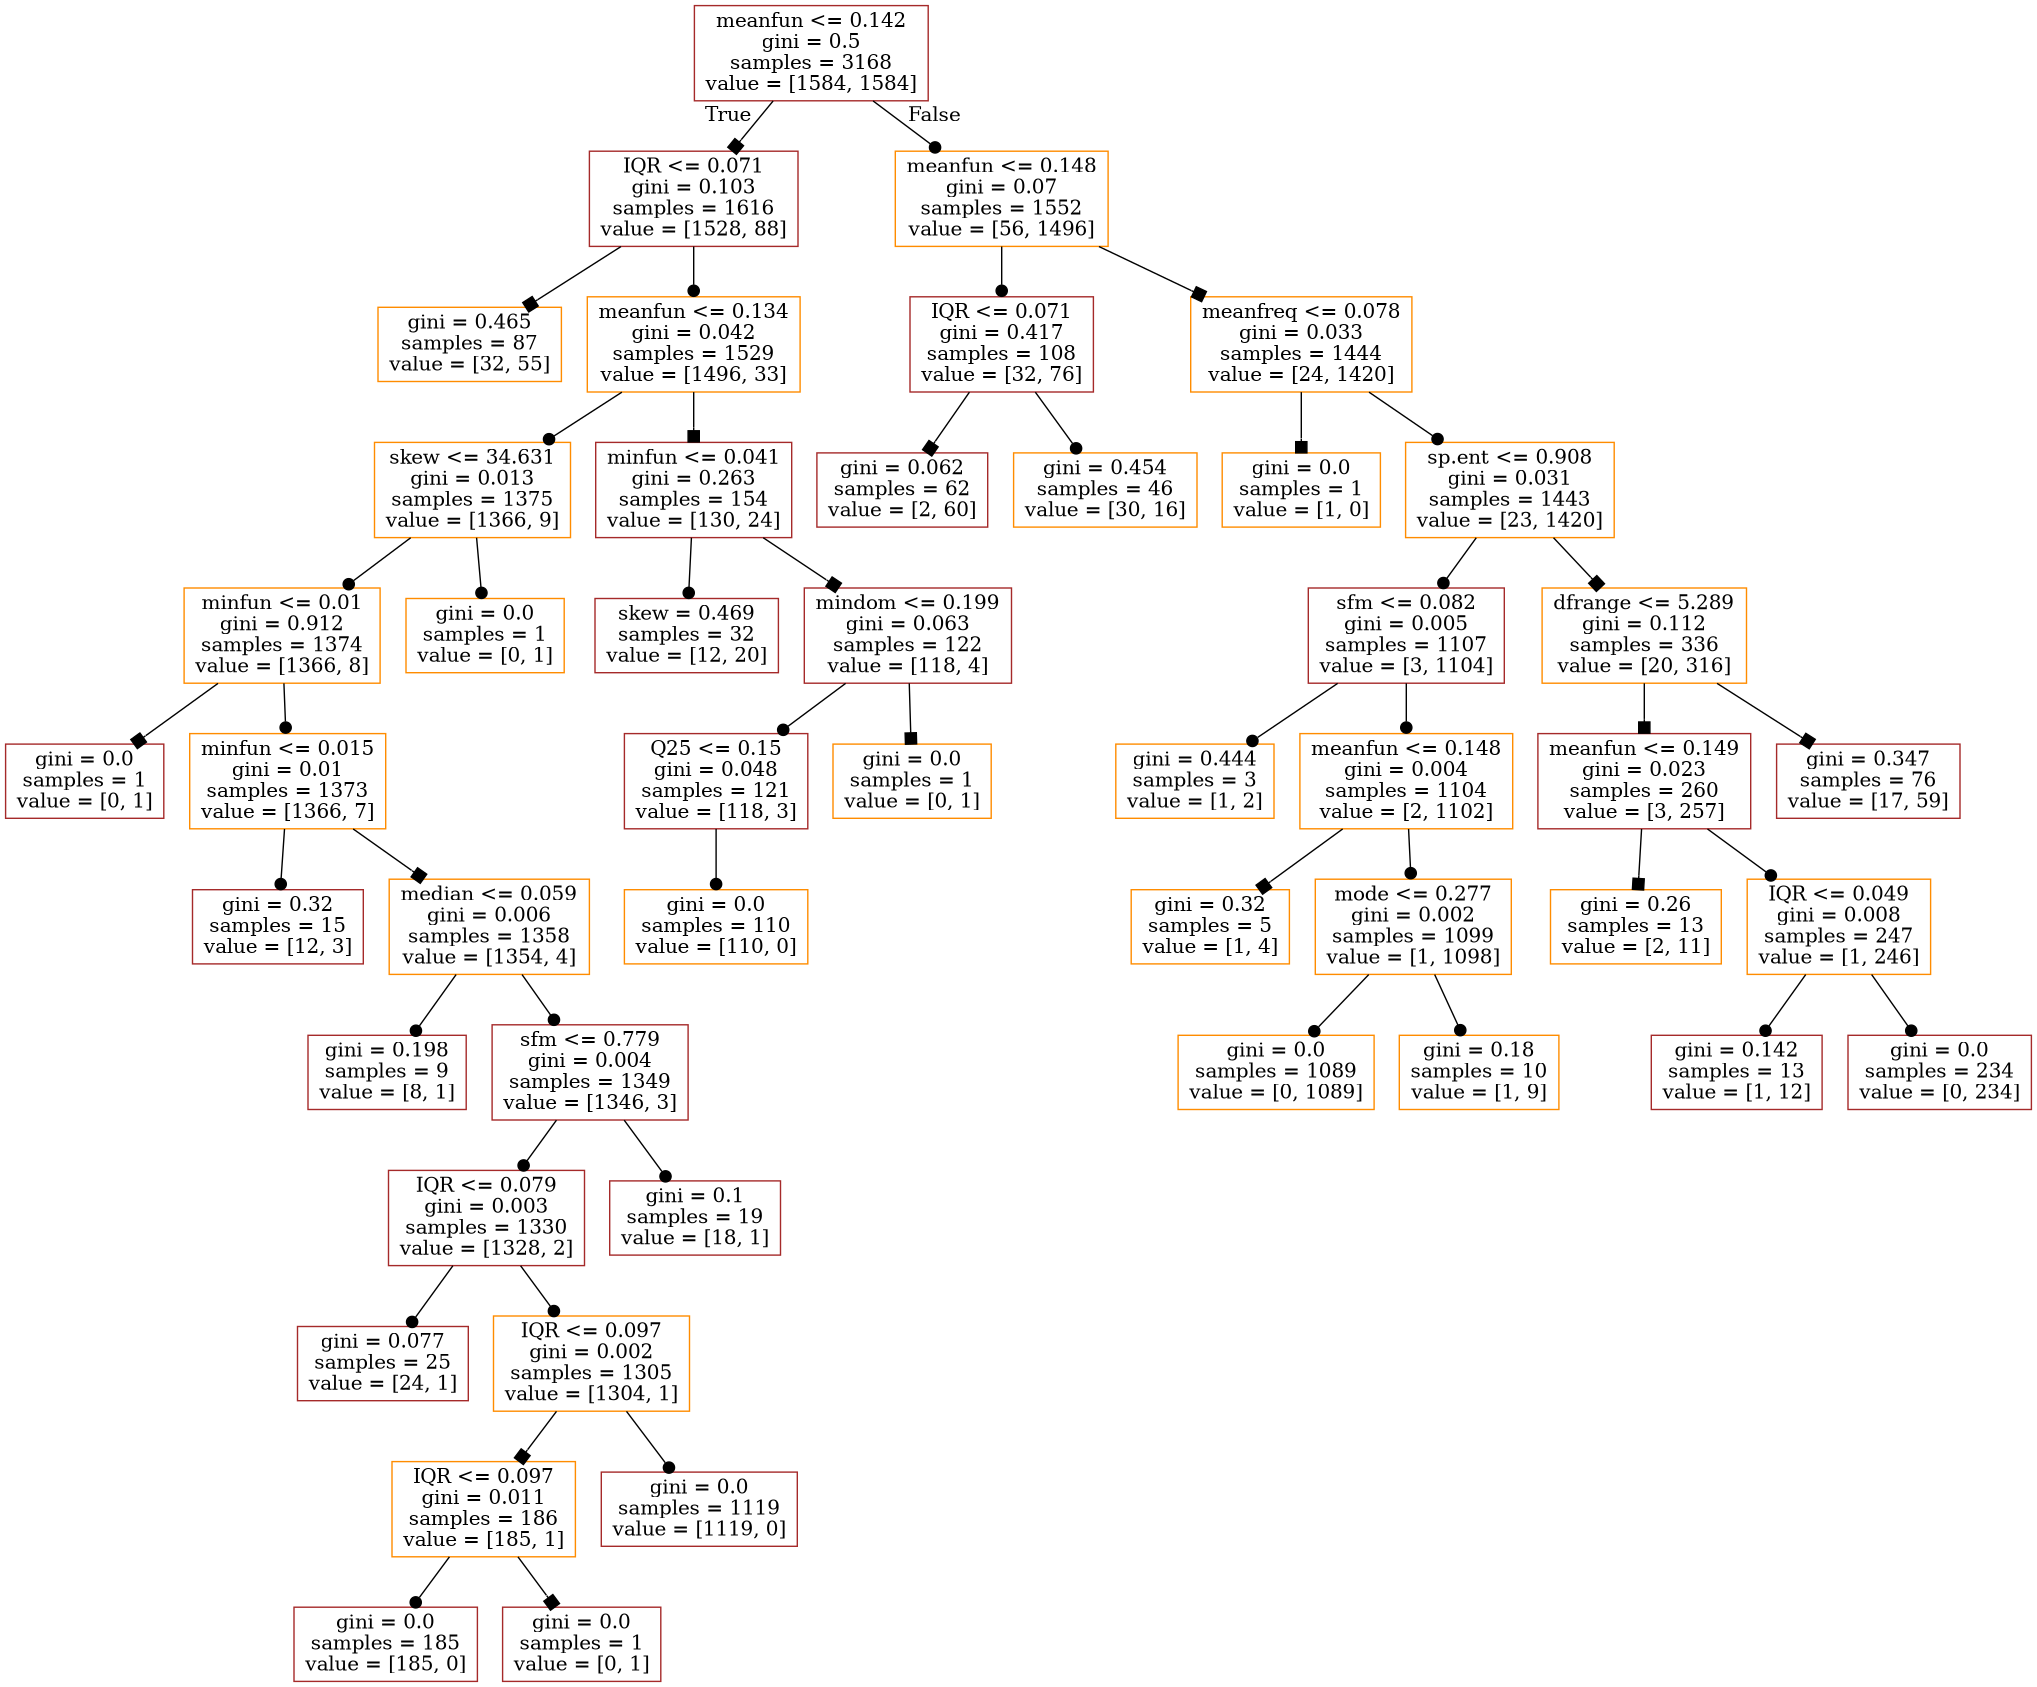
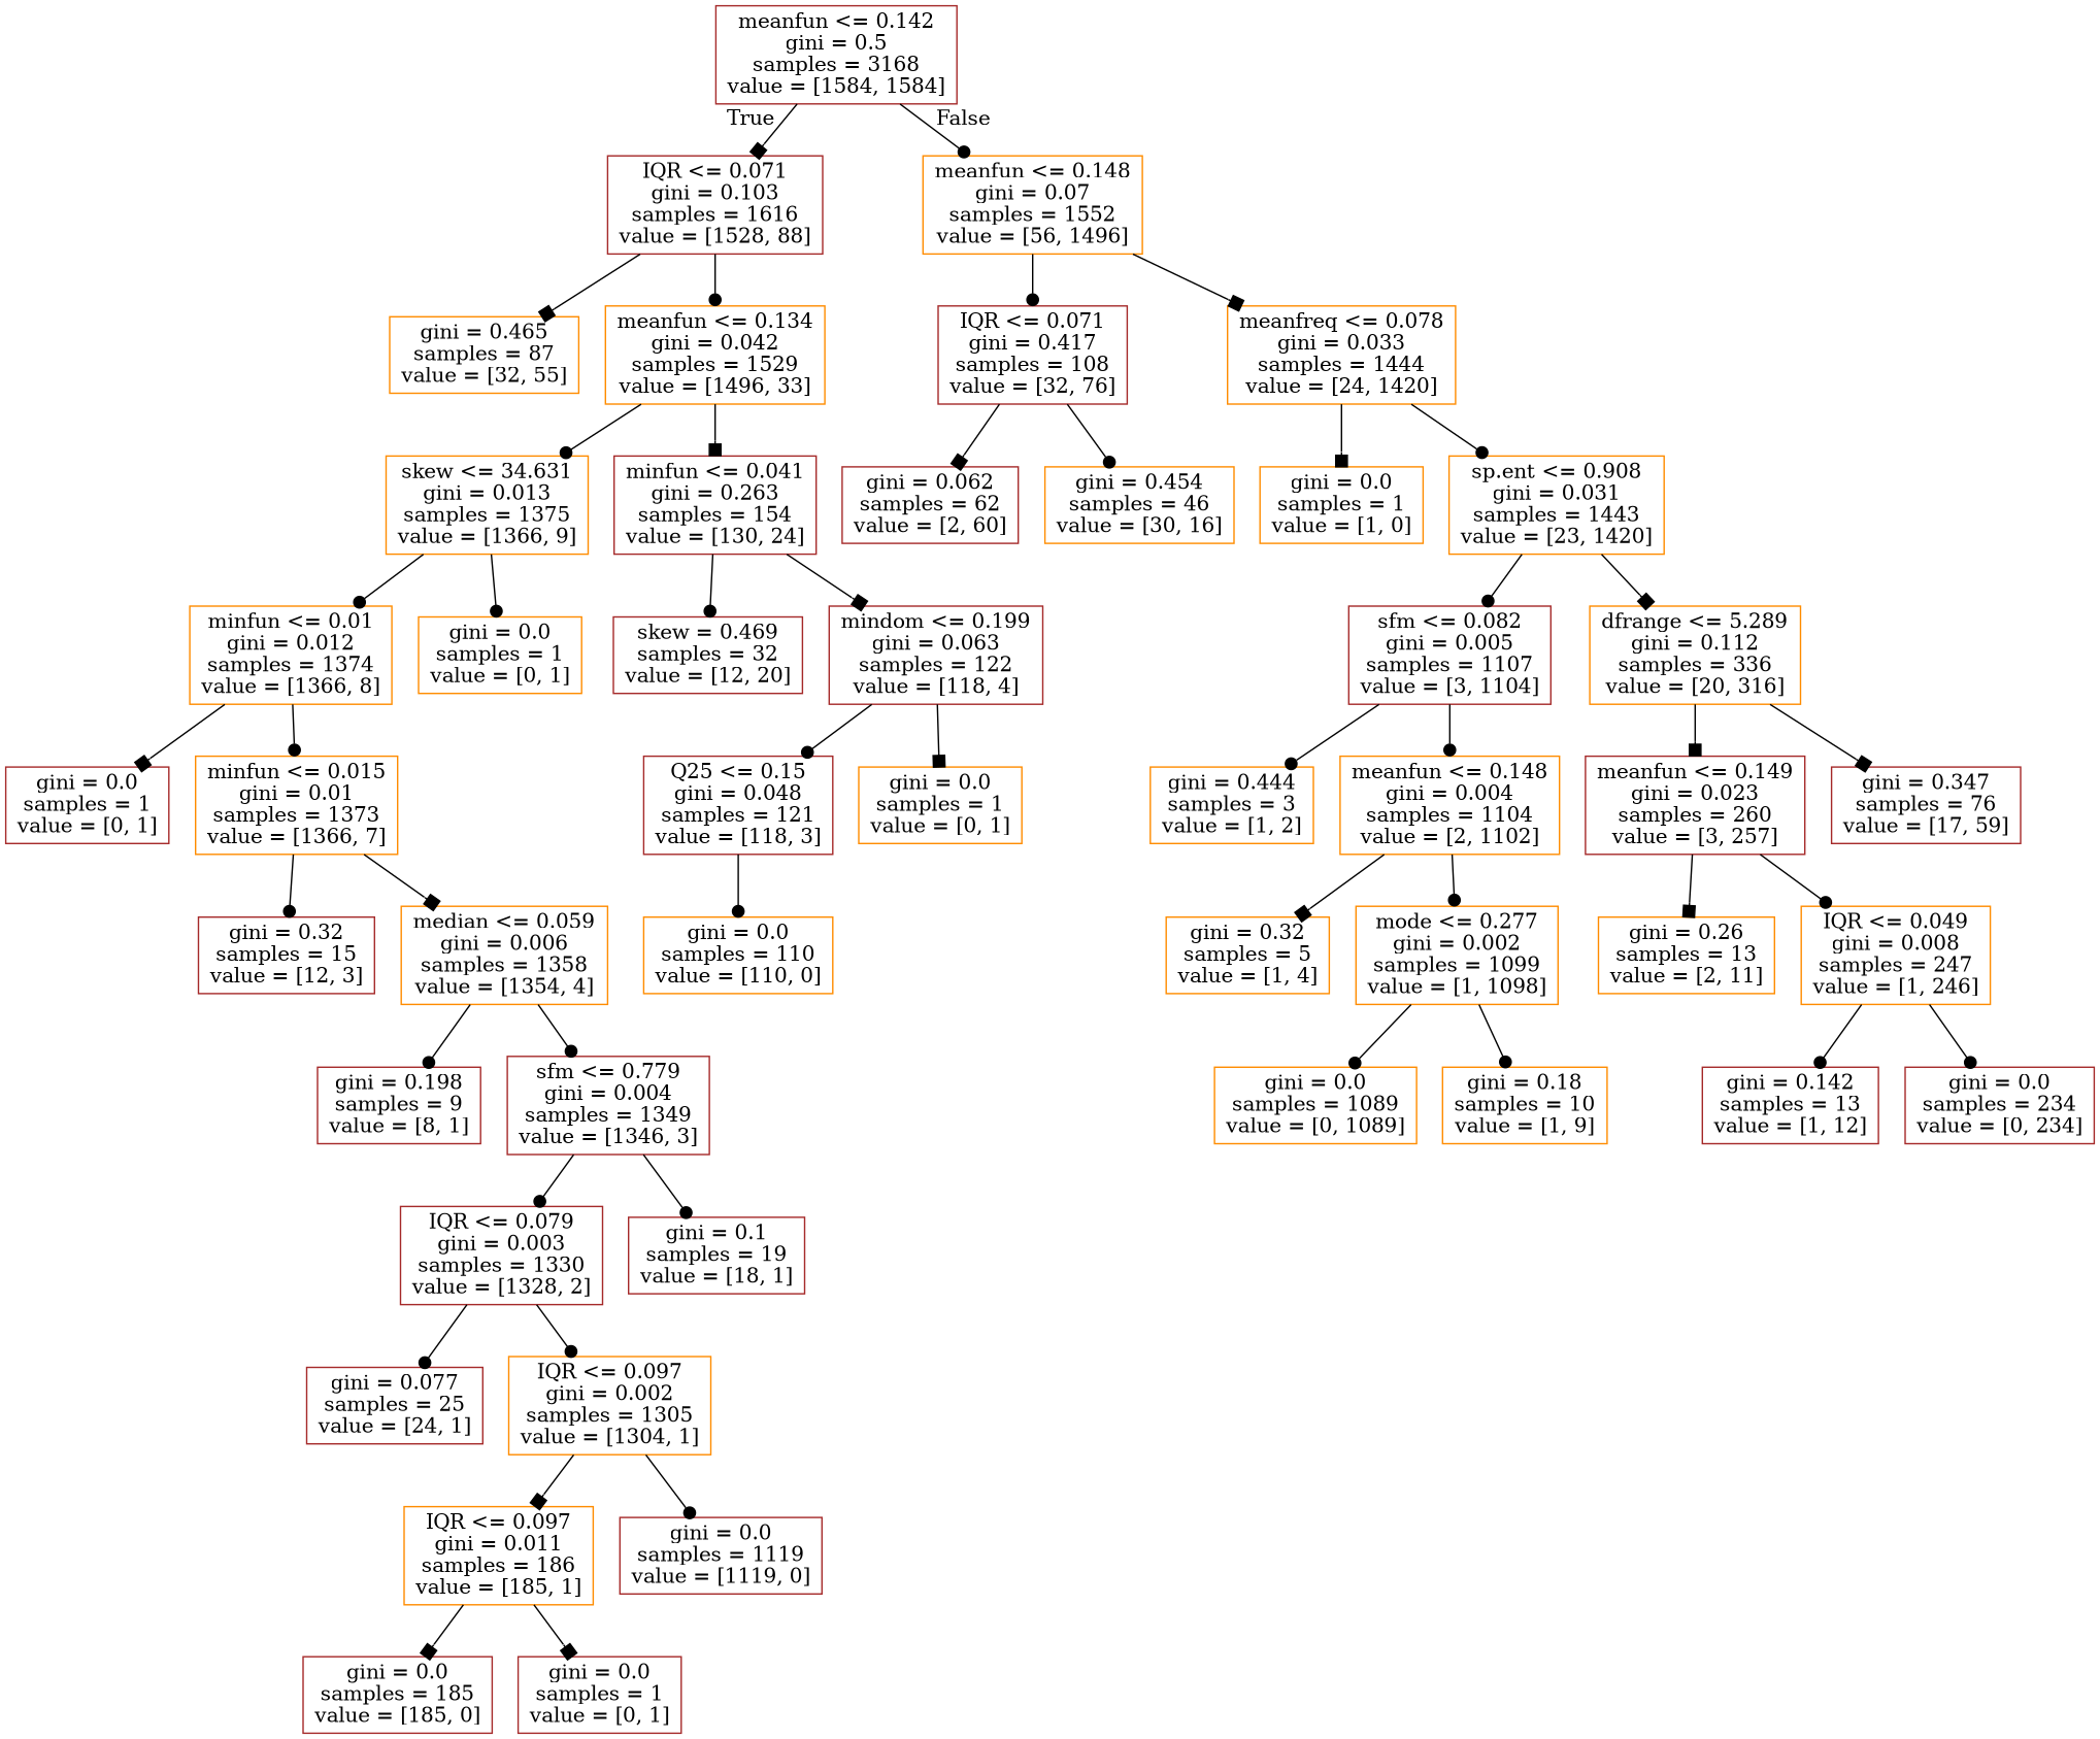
  digraph {
    node [color=darkorange shape=box]
    edge [arrowhead=dot]
    n1 [color=brown label="meanfun <= 0.142\ngini = 0.5\nsamples = 3168\nvalue = [1584, 1584]"]
    n2 [color=brown label="IQR <= 0.071\ngini = 0.103\nsamples = 1616\nvalue = [1528, 88]"]
    n3 [label="meanfun <= 0.148\ngini = 0.07\nsamples = 1552\nvalue = [56, 1496]"]
    n4 [label="gini = 0.465\nsamples = 87\nvalue = [32, 55]"]
    n5 [label="meanfun <= 0.134\ngini = 0.042\nsamples = 1529\nvalue = [1496, 33]"]
    n6 [color=brown label="IQR <= 0.071\ngini = 0.417\nsamples = 108\nvalue = [32, 76]"]
    n7 [label="meanfreq <= 0.078\ngini = 0.033\nsamples = 1444\nvalue = [24, 1420]"]
    n8 [label="skew <= 34.631\ngini = 0.013\nsamples = 1375\nvalue = [1366, 9]"]
    n9 [color=brown label="minfun <= 0.041\ngini = 0.263\nsamples = 154\nvalue = [130, 24]"]
-   n10 [label="minfun <= 0.01\ngini = 0.912\nsamples = 1374\nvalue = [1366, 8]"]
+   n10 [label="minfun <= 0.01\ngini = 0.012\nsamples = 1374\nvalue = [1366, 8]"]
    n11 [label="gini = 0.0\nsamples = 1\nvalue = [0, 1]"]
    n12 [color=brown label="skew = 0.469\nsamples = 32\nvalue = [12, 20]"]
    n13 [color=brown label="mindom <= 0.199\ngini = 0.063\nsamples = 122\nvalue = [118, 4]"]
    n14 [color=brown label="gini = 0.0\nsamples = 1\nvalue = [0, 1]"]
    n15 [label="minfun <= 0.015\ngini = 0.01\nsamples = 1373\nvalue = [1366, 7]"]
    n16 [color=brown label="gini = 0.32\nsamples = 15\nvalue = [12, 3]"]
    n17 [label="median <= 0.059\ngini = 0.006\nsamples = 1358\nvalue = [1354, 4]"]
    n18 [color=brown label="gini = 0.198\nsamples = 9\nvalue = [8, 1]"]
    n19 [color=brown label="sfm <= 0.779\ngini = 0.004\nsamples = 1349\nvalue = [1346, 3]"]
    n20 [color=brown label="IQR <= 0.079\ngini = 0.003\nsamples = 1330\nvalue = [1328, 2]"]
    n21 [color=brown label="gini = 0.1\nsamples = 19\nvalue = [18, 1]"]
    n22 [color=brown label="gini = 0.077\nsamples = 25\nvalue = [24, 1]"]
    n23 [label="IQR <= 0.097\ngini = 0.002\nsamples = 1305\nvalue = [1304, 1]"]
    n24 [label="IQR <= 0.097\ngini = 0.011\nsamples = 186\nvalue = [185, 1]"]
    n25 [color=brown label="gini = 0.0\nsamples = 1119\nvalue = [1119, 0]"]
    n26 [color=brown label="gini = 0.0\nsamples = 185\nvalue = [185, 0]"]
    n27 [color=brown label="gini = 0.0\nsamples = 1\nvalue = [0, 1]"]
    n28 [color=brown label="Q25 <= 0.15\ngini = 0.048\nsamples = 121\nvalue = [118, 3]"]
    n29 [label="gini = 0.0\nsamples = 1\nvalue = [0, 1]"]
    n30 [label="gini = 0.0\nsamples = 110\nvalue = [110, 0]"]
    n31 [color=brown label="gini = 0.062\nsamples = 62\nvalue = [2, 60]"]
    n32 [label="gini = 0.454\nsamples = 46\nvalue = [30, 16]"]
    n33 [label="gini = 0.0\nsamples = 1\nvalue = [1, 0]"]
    n34 [label="sp.ent <= 0.908\ngini = 0.031\nsamples = 1443\nvalue = [23, 1420]"]
    n35 [color=brown label="sfm <= 0.082\ngini = 0.005\nsamples = 1107\nvalue = [3, 1104]"]
    n36 [label="dfrange <= 5.289\ngini = 0.112\nsamples = 336\nvalue = [20, 316]"]
    n37 [label="gini = 0.444\nsamples = 3\nvalue = [1, 2]"]
    n38 [label="meanfun <= 0.148\ngini = 0.004\nsamples = 1104\nvalue = [2, 1102]"]
    n39 [color=brown label="meanfun <= 0.149\ngini = 0.023\nsamples = 260\nvalue = [3, 257]"]
    n40 [color=brown label="gini = 0.347\nsamples = 76\nvalue = [17, 59]"]
    n41 [label="gini = 0.32\nsamples = 5\nvalue = [1, 4]"]
    n42 [label="mode <= 0.277\ngini = 0.002\nsamples = 1099\nvalue = [1, 1098]"]
    n43 [label="gini = 0.0\nsamples = 1089\nvalue = [0, 1089]"]
    n44 [label="gini = 0.18\nsamples = 10\nvalue = [1, 9]"]
    n45 [label="gini = 0.26\nsamples = 13\nvalue = [2, 11]"]
    n46 [label="IQR <= 0.049\ngini = 0.008\nsamples = 247\nvalue = [1, 246]"]
    n47 [color=brown label="gini = 0.142\nsamples = 13\nvalue = [1, 12]"]
    n48 [color=brown label="gini = 0.0\nsamples = 234\nvalue = [0, 234]"]
    n1 -> n2 [arrowhead=box headlabel=True labelangle=45 labeldistance=2.5]
    n1 -> n3 [headlabel=False labelangle=-45 labeldistance=2.5]
    n2 -> n4 [arrowhead=box]
    n2 -> n5
    n3 -> n6
    n3 -> n7 [arrowhead=box]
    n5 -> n8
    n5 -> n9 [arrowhead=box]
    n6 -> n31 [arrowhead=box]
    n6 -> n32
    n7 -> n33 [arrowhead=box]
    n7 -> n34
    n8 -> n10
    n8 -> n11
    n9 -> n12
    n9 -> n13 [arrowhead=box]
    n10 -> n14 [arrowhead=box]
    n10 -> n15
    n13 -> n28
    n13 -> n29 [arrowhead=box]
    n15 -> n16
    n15 -> n17 [arrowhead=box]
    n17 -> n18
    n17 -> n19
    n19 -> n20
    n19 -> n21
    n20 -> n22
    n20 -> n23
    n23 -> n24 [arrowhead=box]
    n23 -> n25
-   n24 -> n26
+   n24 -> n26 [arrowhead=box]
    n24 -> n27 [arrowhead=box]
    n28 -> n30
    n34 -> n35
    n34 -> n36 [arrowhead=box]
    n35 -> n37
    n35 -> n38
    n36 -> n39 [arrowhead=box]
    n36 -> n40 [arrowhead=box]
    n38 -> n41 [arrowhead=box]
    n38 -> n42
    n39 -> n45 [arrowhead=box]
    n39 -> n46
    n42 -> n43
    n42 -> n44
    n46 -> n47
    n46 -> n48
  }
